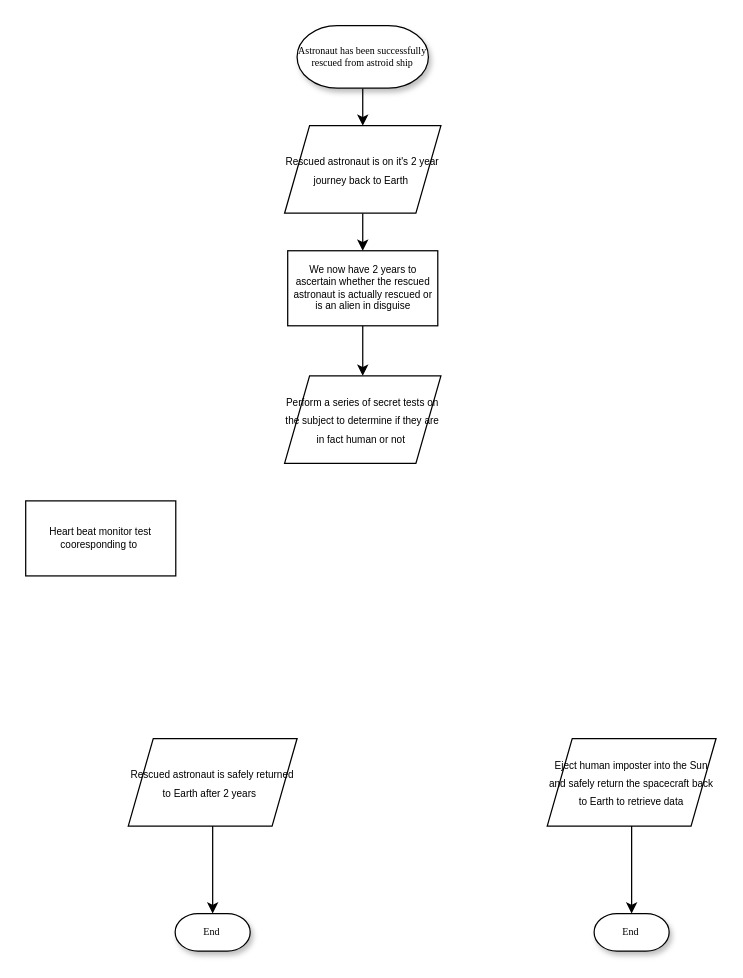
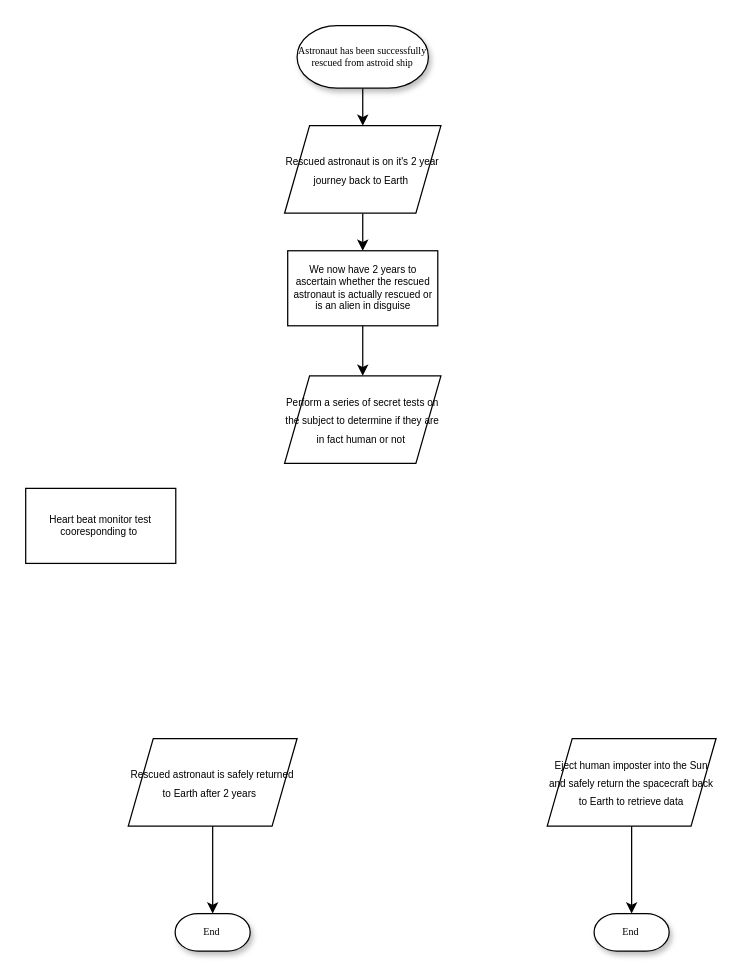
  <mxCell id="0" />
  <mxCell id="1" parent="0" />
  <mxCell id="2" value="End&amp;nbsp;" style="strokeWidth=1;html=1;shape=mxgraph.flowchart.terminator;whiteSpace=wrap;rounded=0;shadow=1;labelBackgroundColor=none;fontFamily=Verdana;fontSize=8;align=center;" parent="1" vertex="1"><mxGeometry x="139.5" y="730" width="60" height="30" as="geometry" /></mxCell>
  <mxCell id="3" style="edgeStyle=orthogonalEdgeStyle;rounded=0;orthogonalLoop=1;jettySize=auto;html=1;exitX=0.5;exitY=1;exitDx=0;exitDy=0;fontSize=8;fontColor=default;" edge="1" parent="1" source="4" target="8"><mxGeometry relative="1" as="geometry" /></mxCell>
  <mxCell id="4" value="&lt;font style=&quot;font-size: 8px;&quot;&gt;Rescued astronaut is on it's 2 year journey back to Earth&amp;nbsp;&lt;/font&gt;" style="shape=parallelogram;perimeter=parallelogramPerimeter;html=1;fixedSize=1;labelBackgroundColor=none;labelBorderColor=none;fontColor=default;whiteSpace=wrap;" vertex="1" parent="1"><mxGeometry x="227" y="100" width="125" height="70" as="geometry" /></mxCell>
  <mxCell id="5" style="edgeStyle=orthogonalEdgeStyle;rounded=0;orthogonalLoop=1;jettySize=auto;html=1;fontSize=8;fontColor=default;" edge="1" parent="1" source="6" target="4"><mxGeometry relative="1" as="geometry" /></mxCell>
  <mxCell id="6" value="Astronaut has been successfully rescued from astroid ship" style="strokeWidth=1;html=1;shape=mxgraph.flowchart.terminator;whiteSpace=wrap;rounded=0;shadow=1;labelBackgroundColor=none;fontFamily=Verdana;fontSize=8;align=center;" vertex="1" parent="1"><mxGeometry x="237" y="20" width="105" height="50" as="geometry" /></mxCell>
  <mxCell id="7" style="edgeStyle=orthogonalEdgeStyle;rounded=0;orthogonalLoop=1;jettySize=auto;html=1;exitX=0.5;exitY=1;exitDx=0;exitDy=0;entryX=0.5;entryY=0;entryDx=0;entryDy=0;fontSize=8;fontColor=default;" edge="1" parent="1" source="8" target="14"><mxGeometry relative="1" as="geometry" /></mxCell>
  <mxCell id="8" value="We now have 2 years to ascertain whether the rescued astronaut is actually rescued or is an alien in disguise" style="rounded=0;whiteSpace=wrap;html=1;labelBackgroundColor=none;labelBorderColor=none;fontSize=8;fontColor=default;" vertex="1" parent="1"><mxGeometry x="229.5" y="200" width="120" height="60" as="geometry" /></mxCell>
  <mxCell id="9" value="" style="edgeStyle=orthogonalEdgeStyle;rounded=0;orthogonalLoop=1;jettySize=auto;html=1;fontSize=8;fontColor=default;" edge="1" parent="1" source="10" target="2"><mxGeometry relative="1" as="geometry" /></mxCell>
  <mxCell id="10" value="&lt;font style=&quot;font-size: 8px;&quot;&gt;Rescued astronaut is safely returned to Earth after 2 years&amp;nbsp;&amp;nbsp;&lt;/font&gt;" style="shape=parallelogram;perimeter=parallelogramPerimeter;html=1;fixedSize=1;labelBackgroundColor=none;labelBorderColor=none;fontColor=default;whiteSpace=wrap;" vertex="1" parent="1"><mxGeometry x="102" y="590" width="135" height="70" as="geometry" /></mxCell>
  <mxCell id="11" value="End&amp;nbsp;" style="strokeWidth=1;html=1;shape=mxgraph.flowchart.terminator;whiteSpace=wrap;rounded=0;shadow=1;labelBackgroundColor=none;fontFamily=Verdana;fontSize=8;align=center;" vertex="1" parent="1"><mxGeometry x="474.5" y="730" width="60" height="30" as="geometry" /></mxCell>
  <mxCell id="12" value="" style="edgeStyle=orthogonalEdgeStyle;rounded=0;orthogonalLoop=1;jettySize=auto;html=1;fontSize=8;fontColor=default;" edge="1" parent="1" source="13" target="11"><mxGeometry relative="1" as="geometry" /></mxCell>
  <mxCell id="13" value="&lt;font style=&quot;font-size: 8px;&quot;&gt;Eject human imposter into the Sun and safely return the spacecraft back to Earth to retrieve data&lt;/font&gt;" style="shape=parallelogram;perimeter=parallelogramPerimeter;html=1;fixedSize=1;labelBackgroundColor=none;labelBorderColor=none;fontColor=default;whiteSpace=wrap;" vertex="1" parent="1"><mxGeometry x="437" y="590" width="135" height="70" as="geometry" /></mxCell>
  <mxCell id="14" value="&lt;font style=&quot;font-size: 8px;&quot;&gt;Perform a series of secret tests on the subject to determine if they are in fact human or not&amp;nbsp;&lt;/font&gt;" style="shape=parallelogram;perimeter=parallelogramPerimeter;html=1;fixedSize=1;labelBackgroundColor=none;labelBorderColor=none;fontColor=default;whiteSpace=wrap;" vertex="1" parent="1"><mxGeometry x="227" y="300" width="125" height="70" as="geometry" /></mxCell>
- <mxCell id="15" value="Heart beat monitor test cooresponding to&amp;nbsp;" style="rounded=0;whiteSpace=wrap;html=1;labelBackgroundColor=none;labelBorderColor=none;fontSize=8;fontColor=default;" vertex="1" parent="1"><mxGeometry x="20" y="400" width="120" height="60" as="geometry" /></mxCell>
+ <mxCell id="15" value="Heart beat monitor test cooresponding to&amp;nbsp;" style="rounded=0;whiteSpace=wrap;html=1;labelBackgroundColor=none;labelBorderColor=none;fontSize=8;fontColor=default;" vertex="1" parent="1"><mxGeometry x="20" y="390" width="120" height="60" as="geometry" /></mxCell>
